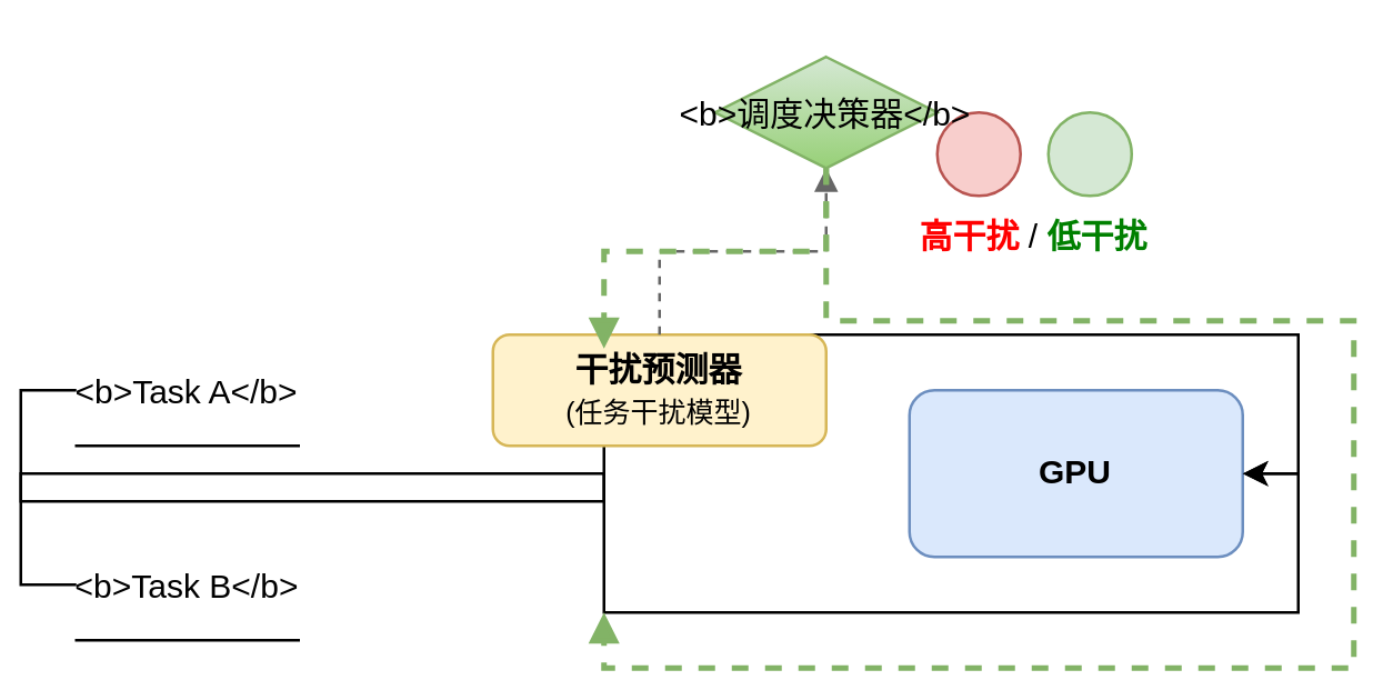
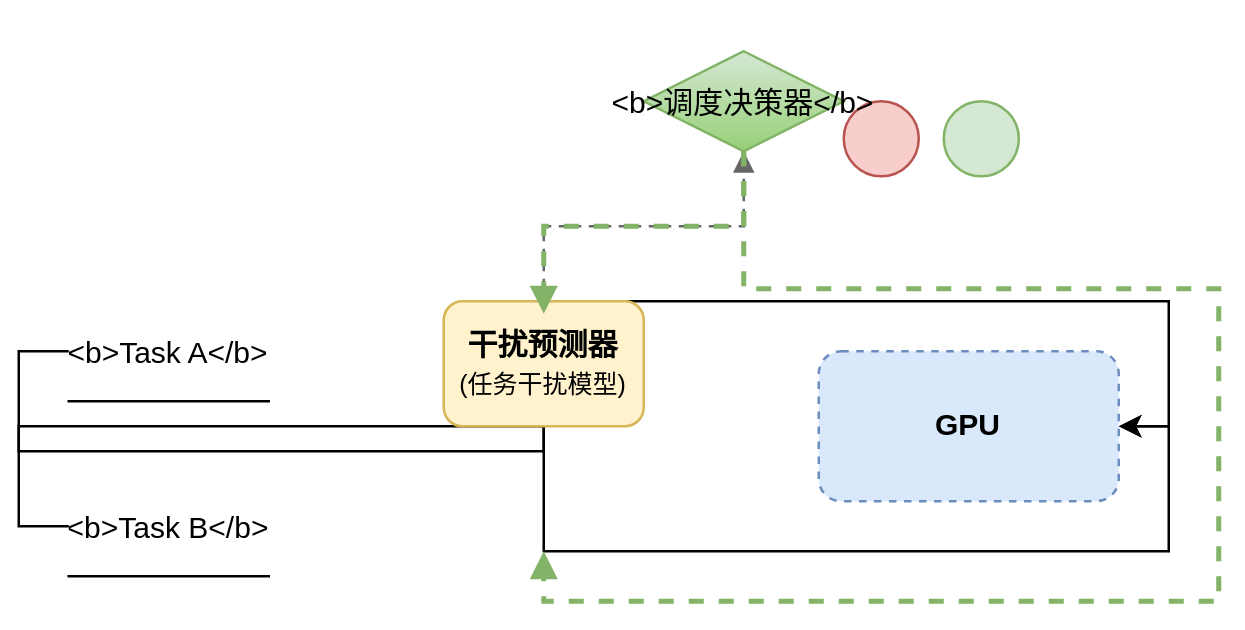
  <mxCell id="0" />
  <mxCell id="1" parent="0" />
- <mxCell id="2" value="&lt;b&gt;GPU&lt;/b&gt;" style="rounded=1;whiteSpace=wrap;html=1;fillColor=#dae8fc;strokeColor=#6c8ebf;" vertex="1" parent="1"><mxGeometry x="320" y="140" width="120" height="60" as="geometry" /></mxCell>
+ <mxCell id="2" value="&lt;b&gt;GPU&lt;/b&gt;" style="rounded=1;whiteSpace=wrap;html=1;fillColor=#dae8fc;strokeColor=#6c8ebf;dashed=1;" vertex="1" parent="1"><mxGeometry x="320" y="140" width="120" height="60" as="geometry" /></mxCell>
  <mxCell id="3" value="&lt;b&gt;Task A&lt;/b&gt;" style="shape=partialRectangle;top=0;left=0;right=0;fillColor=none;strokeColor=#000000;overflow=hidden;" vertex="1" parent="1"><mxGeometry x="20" y="120" width="80" height="40" as="geometry" /></mxCell>
  <mxCell id="4" value="&lt;b&gt;Task B&lt;/b&gt;" style="shape=partialRectangle;top=0;left=0;right=0;fillColor=none;strokeColor=#000000;overflow=hidden;" vertex="1" parent="1"><mxGeometry x="20" y="190" width="80" height="40" as="geometry" /></mxCell>
  <mxCell id="5" style="edgeStyle=orthogonalEdgeStyle;rounded=0;orthogonalLoop=1;jettySize=auto;html=1;exitX=0;exitY=0.5;exitDx=0;exitDy=0;entryX=1;entryY=0.5;entryDx=0;entryDy=0;endArrow=classic;endFill=1;strokeWidth=1;" edge="1" parent="1" source="3" target="2"><mxGeometry relative="1" as="geometry" /></mxCell>
  <mxCell id="6" style="edgeStyle=orthogonalEdgeStyle;rounded=0;orthogonalLoop=1;jettySize=auto;html=1;exitX=0;exitY=0.5;exitDx=0;exitDy=0;entryX=1;entryY=0.5;entryDx=0;entryDy=0;endArrow=classic;endFill=1;strokeWidth=1;" edge="1" parent="1" source="4" target="2"><mxGeometry relative="1" as="geometry" /></mxCell>
- <mxCell id="7" value="&lt;b&gt;干扰预测器&lt;/b&gt;&lt;br&gt;&lt;font style=&quot;font-size: 10px&quot;&gt;(任务干扰模型)&lt;/font&gt;" style="rounded=1;whiteSpace=wrap;html=1;fillColor=#fff2cc;strokeColor=#d6b656;" vertex="1" parent="1"><mxGeometry x="170" y="120" width="120" height="40" as="geometry" /></mxCell>
+ <mxCell id="7" value="&lt;b&gt;干扰预测器&lt;/b&gt;&lt;br&gt;&lt;font style=&quot;font-size: 10px&quot;&gt;(任务干扰模型)&lt;/font&gt;" style="rounded=1;whiteSpace=wrap;html=1;fillColor=#fff2cc;strokeColor=#d6b656;" vertex="1" parent="1"><mxGeometry x="170" y="120" width="80" height="50" as="geometry" /></mxCell>
  <mxCell id="8" value="" style="shape=ellipse;fillColor=#f8cecc;strokeColor=#b85450;gradientColor=#f8cecc;" vertex="1" parent="1"><mxGeometry x="330" y="40" width="30" height="30" as="geometry" /></mxCell>
  <mxCell id="9" value="" style="shape=ellipse;fillColor=#d5e8d4;strokeColor=#82b366;gradientColor=#d5e8d4;" vertex="1" parent="1"><mxGeometry x="370" y="40" width="30" height="30" as="geometry" /></mxCell>
  <mxCell id="10" value="" style="edgeStyle=orthogonalEdgeStyle;rounded=0;orthogonalLoop=1;jettySize=auto;html=1;endArrow=block;endFill=1;dashed=1;strokeColor=#666666;strokeWidth=1;verticalAlign=bottom;align=right;spacing=10;" edge="1" parent="1" source="7" target="11"><mxGeometry relative="1" as="geometry" /></mxCell>
  <mxCell id="11" value="&lt;b&gt;调度决策器&lt;/b&gt;" style="shape=rhombus;fillColor=#d5e8d4;strokeColor=#82b366;gradientColor=#97d077;" vertex="1" parent="1"><mxGeometry x="250" y="20" width="80" height="40" as="geometry" /></mxCell>
  <mxCell id="12" style="edgeStyle=orthogonalEdgeStyle;rounded=0;orthogonalLoop=1;jettySize=auto;html=1;endArrow=block;endFill=1;dashed=1;strokeColor=#82b366;strokeWidth=2;exitX=0.5;exitY=1;exitDx=0;exitDy=0;entryX=0.25;entryY=0;entryDx=0;entryDy=0;verticalAlign=bottom;align=right;spacing=10;" edge="1" parent="1" source="11" target="5"><mxGeometry relative="1" as="geometry" /></mxCell>
  <mxCell id="13" style="edgeStyle=orthogonalEdgeStyle;rounded=0;orthogonalLoop=1;jettySize=auto;html=1;endArrow=block;endFill=1;dashed=1;strokeColor=#82b366;strokeWidth=2;exitX=0.5;exitY=1;exitDx=0;exitDy=0;entryX=0.75;entryY=0;entryDx=0;entryDy=0;verticalAlign=bottom;align=right;spacing=10;" edge="1" parent="1" source="11" target="6"><mxGeometry relative="1" as="geometry" /></mxCell>
- <mxCell id="14" value="&lt;b style=&quot;color:red&quot;&gt;高干扰&lt;/b&gt; / &lt;b style=&quot;color:green&quot;&gt;低干扰&lt;/b&gt;" style="text;html=1;strokeColor=none;fillColor=none;align=center;verticalAlign=middle;whiteSpace=wrap;rounded=0;" vertex="1" parent="1"><mxGeometry x="320" y="75" width="90" height="20" as="geometry" /></mxCell>
